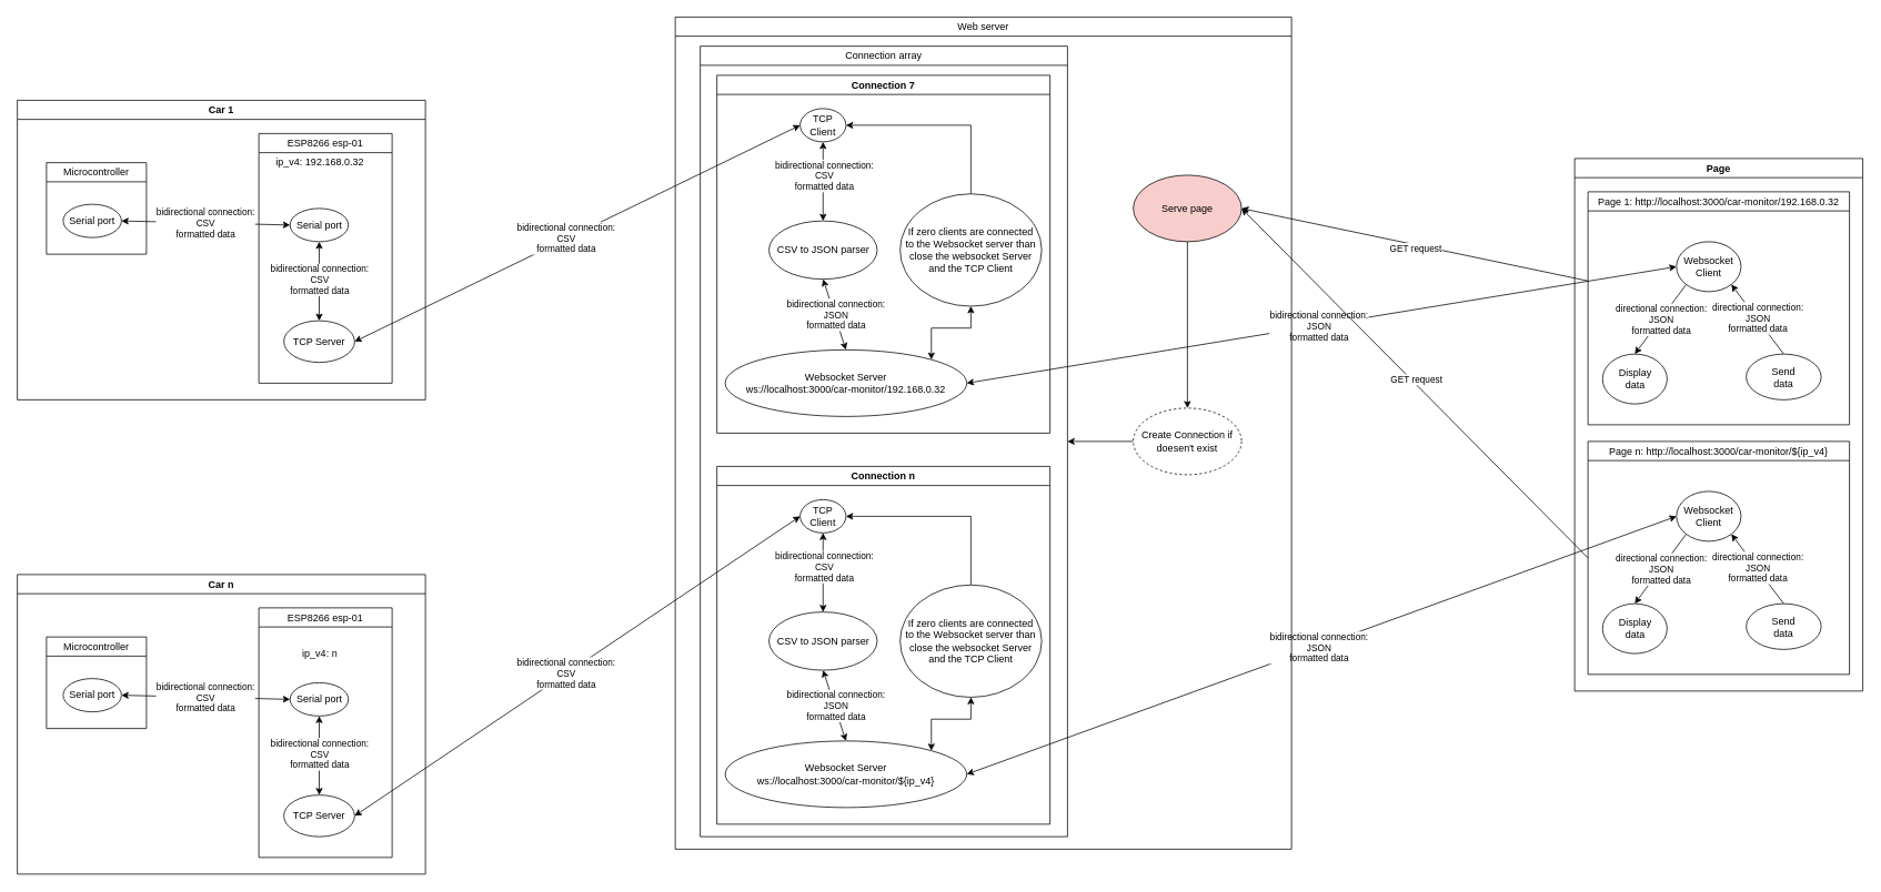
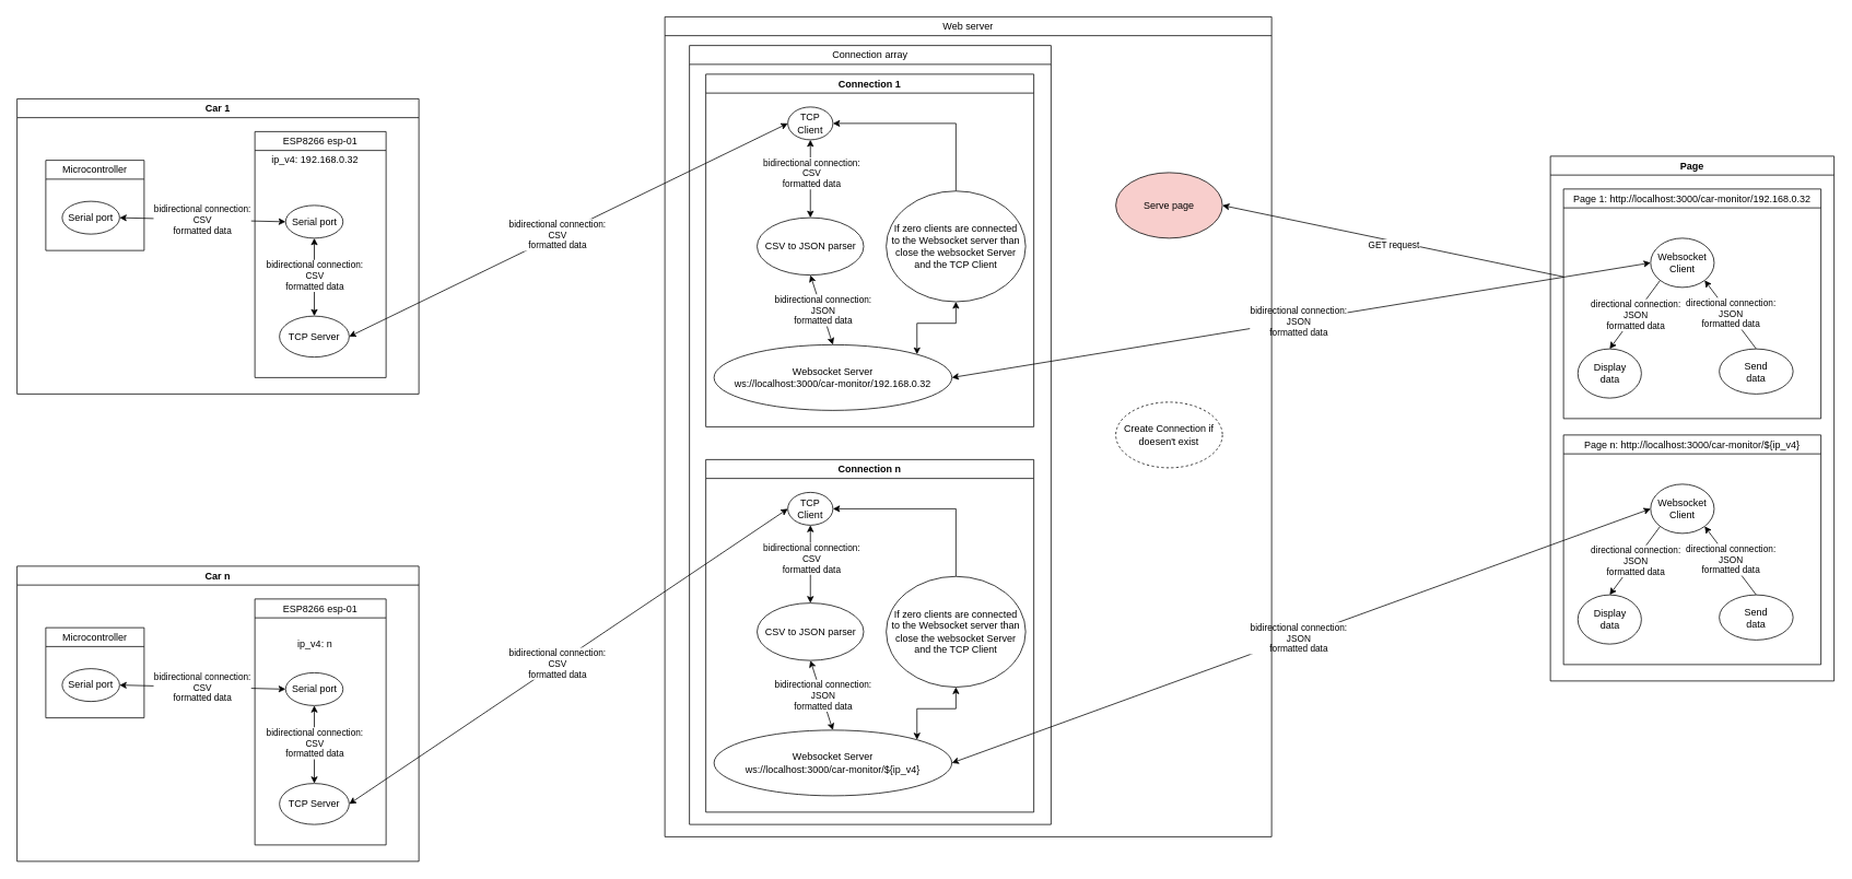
  <mxCell id="0" />
  <mxCell id="1" parent="0" />
  <mxCell id="2" value="" style="endArrow=classic;startArrow=classic;html=1;rounded=0;entryX=1;entryY=0.5;entryDx=0;entryDy=0;exitX=0;exitY=0.5;exitDx=0;exitDy=0;" parent="1" source="41" target="12" edge="1"><mxGeometry width="50" height="50" relative="1" as="geometry"><mxPoint x="693" y="900" as="sourcePoint" /><mxPoint x="567.5" y="1000" as="targetPoint" /></mxGeometry></mxCell>
  <mxCell id="3" value="bidirectional connection:&lt;br&gt;CSV&lt;br&gt;formatted data" style="edgeLabel;html=1;align=center;verticalAlign=middle;resizable=0;points=[];" parent="2" connectable="0" vertex="1"><mxGeometry x="0.05" y="-1" relative="1" as="geometry"><mxPoint as="offset" /></mxGeometry></mxCell>
  <mxCell id="4" value="" style="endArrow=classic;startArrow=classic;html=1;rounded=0;entryX=1;entryY=0.5;entryDx=0;entryDy=0;exitX=0;exitY=0.5;exitDx=0;exitDy=0;" parent="1" source="23" target="43" edge="1"><mxGeometry width="50" height="50" relative="1" as="geometry"><mxPoint x="950" y="590" as="sourcePoint" /><mxPoint x="950" y="540" as="targetPoint" /></mxGeometry></mxCell>
  <mxCell id="5" value="bidirectional connection:&lt;br&gt;JSON&lt;br&gt;formatted data" style="edgeLabel;html=1;align=center;verticalAlign=middle;resizable=0;points=[];" parent="4" connectable="0" vertex="1"><mxGeometry x="0.009" y="1" relative="1" as="geometry"><mxPoint as="offset" /></mxGeometry></mxCell>
  <mxCell id="6" value="" style="endArrow=classic;startArrow=classic;html=1;rounded=0;entryX=1;entryY=0.5;entryDx=0;entryDy=0;exitX=0;exitY=0.5;exitDx=0;exitDy=0;" parent="1" source="52" target="68" edge="1"><mxGeometry width="50" height="50" relative="1" as="geometry"><mxPoint x="993.5" y="170" as="sourcePoint" /><mxPoint x="517.5" y="440" as="targetPoint" /></mxGeometry></mxCell>
  <mxCell id="7" value="bidirectional connection:&lt;br&gt;CSV&lt;br&gt;formatted data" style="edgeLabel;html=1;align=center;verticalAlign=middle;resizable=0;points=[];" parent="6" connectable="0" vertex="1"><mxGeometry x="0.05" y="-1" relative="1" as="geometry"><mxPoint as="offset" /></mxGeometry></mxCell>
  <mxCell id="8" value="" style="endArrow=classic;startArrow=classic;html=1;rounded=0;exitX=0;exitY=0.5;exitDx=0;exitDy=0;entryX=1;entryY=0.5;entryDx=0;entryDy=0;" parent="1" source="31" target="54" edge="1"><mxGeometry width="50" height="50" relative="1" as="geometry"><mxPoint x="1602.25" y="515" as="sourcePoint" /><mxPoint x="1166" y="480" as="targetPoint" /></mxGeometry></mxCell>
  <mxCell id="9" value="bidirectional connection:&lt;br&gt;JSON&lt;br&gt;formatted data" style="edgeLabel;html=1;align=center;verticalAlign=middle;resizable=0;points=[];" parent="8" connectable="0" vertex="1"><mxGeometry x="0.009" y="1" relative="1" as="geometry"><mxPoint as="offset" /></mxGeometry></mxCell>
  <mxCell id="10" value="Car n" style="swimlane;whiteSpace=wrap;html=1;" parent="1" vertex="1"><mxGeometry x="20" y="690" width="490" height="360" as="geometry" /></mxCell>
  <mxCell id="11" value="&lt;span style=&quot;font-weight: 400; text-wrap: nowrap;&quot;&gt;ESP8266 esp-01&lt;/span&gt;" style="swimlane;whiteSpace=wrap;html=1;" parent="10" vertex="1"><mxGeometry x="290" y="40" width="160" height="300" as="geometry" /></mxCell>
  <mxCell id="12" value="TCP Server" style="ellipse;whiteSpace=wrap;html=1;" parent="11" vertex="1"><mxGeometry x="30" y="225" width="85" height="50" as="geometry" /></mxCell>
  <mxCell id="13" value="Serial port" style="ellipse;whiteSpace=wrap;html=1;" parent="11" vertex="1"><mxGeometry x="37.5" y="90" width="70" height="40" as="geometry" /></mxCell>
  <mxCell id="14" value="" style="endArrow=classic;startArrow=classic;html=1;rounded=0;entryX=0.5;entryY=1;entryDx=0;entryDy=0;exitX=0.5;exitY=0;exitDx=0;exitDy=0;" parent="11" source="12" target="13" edge="1"><mxGeometry width="50" height="50" relative="1" as="geometry"><mxPoint x="350" y="-310" as="sourcePoint" /><mxPoint x="220.0" y="-370" as="targetPoint" /></mxGeometry></mxCell>
  <mxCell id="15" value="bidirectional connection:&lt;br&gt;CSV&lt;br&gt;formatted data" style="edgeLabel;html=1;align=center;verticalAlign=middle;resizable=0;points=[];" parent="14" connectable="0" vertex="1"><mxGeometry x="-0.186" y="-1" relative="1" as="geometry"><mxPoint x="-1" y="-11" as="offset" /></mxGeometry></mxCell>
  <mxCell id="16" value="ip_v4: n" style="text;html=1;align=center;verticalAlign=middle;resizable=0;points=[];autosize=1;strokeColor=none;fillColor=none;" parent="11" vertex="1"><mxGeometry x="37.5" y="40" width="70" height="30" as="geometry" /></mxCell>
  <mxCell id="17" value="&lt;span style=&quot;font-weight: 400; text-wrap: nowrap;&quot;&gt;Microcontroller&lt;/span&gt;" style="swimlane;whiteSpace=wrap;html=1;" parent="10" vertex="1"><mxGeometry x="35" y="75" width="120" height="110" as="geometry" /></mxCell>
  <mxCell id="18" value="Serial port" style="ellipse;whiteSpace=wrap;html=1;" parent="17" vertex="1"><mxGeometry x="20" y="50" width="70" height="40" as="geometry" /></mxCell>
  <mxCell id="19" value="" style="endArrow=classic;startArrow=classic;html=1;rounded=0;exitX=0;exitY=0.5;exitDx=0;exitDy=0;entryX=1;entryY=0.5;entryDx=0;entryDy=0;" parent="10" source="13" target="18" edge="1"><mxGeometry width="50" height="50" relative="1" as="geometry"><mxPoint y="230" as="sourcePoint" /><mxPoint x="200" y="200" as="targetPoint" /></mxGeometry></mxCell>
  <mxCell id="20" value="bidirectional connection:&lt;br&gt;CSV&lt;br&gt;formatted data" style="edgeLabel;html=1;align=center;verticalAlign=middle;resizable=0;points=[];" parent="19" connectable="0" vertex="1"><mxGeometry x="0.012" relative="1" as="geometry"><mxPoint as="offset" /></mxGeometry></mxCell>
  <mxCell id="21" value="Page" style="swimlane;whiteSpace=wrap;html=1;" parent="1" vertex="1"><mxGeometry x="1890" y="190" width="346" height="640" as="geometry" /></mxCell>
  <mxCell id="22" value="&lt;span style=&quot;font-weight: 400; text-wrap: nowrap;&quot;&gt;Page n: http://localhost:3000/car-monitor/${ip_v4}&lt;/span&gt;" style="swimlane;whiteSpace=wrap;html=1;" parent="21" vertex="1"><mxGeometry x="16" y="340" width="314" height="280" as="geometry" /></mxCell>
  <mxCell id="23" value="Websocket Client" style="ellipse;whiteSpace=wrap;html=1;" parent="22" vertex="1"><mxGeometry x="106.25" y="60" width="77.5" height="60" as="geometry" /></mxCell>
  <mxCell id="24" value="Display&lt;br&gt;data" style="ellipse;whiteSpace=wrap;html=1;" parent="22" vertex="1"><mxGeometry x="17.5" y="195" width="77.5" height="60" as="geometry" /></mxCell>
  <mxCell id="25" value="Send&lt;div&gt;data&lt;/div&gt;" style="ellipse;whiteSpace=wrap;html=1;" parent="22" vertex="1"><mxGeometry x="190.0" y="195" width="90" height="55" as="geometry" /></mxCell>
  <mxCell id="26" value="" style="endArrow=classic;html=1;rounded=0;entryX=0.5;entryY=0;entryDx=0;entryDy=0;exitX=0;exitY=1;exitDx=0;exitDy=0;" parent="22" source="23" target="24" edge="1"><mxGeometry width="50" height="50" relative="1" as="geometry"><mxPoint x="830.0" y="-165" as="sourcePoint" /><mxPoint x="880.0" y="-215" as="targetPoint" /></mxGeometry></mxCell>
  <mxCell id="27" value="directional connection:&lt;br&gt;JSON&lt;br&gt;formatted data" style="edgeLabel;html=1;align=center;verticalAlign=middle;resizable=0;points=[];" parent="26" connectable="0" vertex="1"><mxGeometry x="0.002" relative="1" as="geometry"><mxPoint as="offset" /></mxGeometry></mxCell>
  <mxCell id="28" value="" style="endArrow=classic;html=1;rounded=0;entryX=1;entryY=1;entryDx=0;entryDy=0;exitX=0.5;exitY=0;exitDx=0;exitDy=0;" parent="22" source="25" target="23" edge="1"><mxGeometry width="50" height="50" relative="1" as="geometry"><mxPoint x="830.0" y="-165" as="sourcePoint" /><mxPoint x="880.0" y="-215" as="targetPoint" /></mxGeometry></mxCell>
  <mxCell id="29" value="directional connection:&lt;br&gt;JSON&lt;br&gt;formatted data" style="edgeLabel;html=1;align=center;verticalAlign=middle;resizable=0;points=[];" parent="28" connectable="0" vertex="1"><mxGeometry x="0.041" relative="1" as="geometry"><mxPoint x="1" as="offset" /></mxGeometry></mxCell>
  <mxCell id="30" value="&lt;span style=&quot;font-weight: 400; text-wrap: nowrap;&quot;&gt;Page 1: http://localhost:3000/car-monitor/192.168.0.32&lt;/span&gt;" style="swimlane;whiteSpace=wrap;html=1;startSize=23;" parent="21" vertex="1"><mxGeometry x="16" y="40" width="314" height="280" as="geometry" /></mxCell>
  <mxCell id="31" value="Websocket Client" style="ellipse;whiteSpace=wrap;html=1;" parent="30" vertex="1"><mxGeometry x="106.25" y="60" width="77.5" height="60" as="geometry" /></mxCell>
  <mxCell id="32" value="Display&lt;br&gt;data" style="ellipse;whiteSpace=wrap;html=1;" parent="30" vertex="1"><mxGeometry x="17.5" y="195" width="77.5" height="60" as="geometry" /></mxCell>
  <mxCell id="33" value="Send&lt;div&gt;data&lt;/div&gt;" style="ellipse;whiteSpace=wrap;html=1;" parent="30" vertex="1"><mxGeometry x="190.0" y="195" width="90" height="55" as="geometry" /></mxCell>
  <mxCell id="34" value="" style="endArrow=classic;html=1;rounded=0;entryX=0.5;entryY=0;entryDx=0;entryDy=0;exitX=0;exitY=1;exitDx=0;exitDy=0;" parent="30" source="31" target="32" edge="1"><mxGeometry width="50" height="50" relative="1" as="geometry"><mxPoint x="830.0" y="-165" as="sourcePoint" /><mxPoint x="880.0" y="-215" as="targetPoint" /></mxGeometry></mxCell>
  <mxCell id="35" value="directional connection:&lt;br&gt;JSON&lt;br&gt;formatted data" style="edgeLabel;html=1;align=center;verticalAlign=middle;resizable=0;points=[];" parent="34" connectable="0" vertex="1"><mxGeometry x="0.002" relative="1" as="geometry"><mxPoint as="offset" /></mxGeometry></mxCell>
  <mxCell id="36" value="" style="endArrow=classic;html=1;rounded=0;entryX=1;entryY=1;entryDx=0;entryDy=0;exitX=0.5;exitY=0;exitDx=0;exitDy=0;" parent="30" source="33" target="31" edge="1"><mxGeometry width="50" height="50" relative="1" as="geometry"><mxPoint x="830.0" y="-165" as="sourcePoint" /><mxPoint x="880.0" y="-215" as="targetPoint" /></mxGeometry></mxCell>
  <mxCell id="37" value="directional connection:&lt;br&gt;JSON&lt;br&gt;formatted data" style="edgeLabel;html=1;align=center;verticalAlign=middle;resizable=0;points=[];" parent="36" connectable="0" vertex="1"><mxGeometry x="0.041" relative="1" as="geometry"><mxPoint x="1" as="offset" /></mxGeometry></mxCell>
  <mxCell id="38" value="&lt;span style=&quot;font-weight: 400; text-wrap: nowrap;&quot;&gt;Web server&lt;/span&gt;" style="swimlane;whiteSpace=wrap;html=1;startSize=23;" parent="1" vertex="1"><mxGeometry x="810" y="20" width="740" height="1000" as="geometry" /></mxCell>
  <mxCell id="39" value="&lt;span style=&quot;font-weight: 400; text-wrap: nowrap;&quot;&gt;Connection array&lt;/span&gt;" style="swimlane;whiteSpace=wrap;html=1;" parent="38" vertex="1"><mxGeometry x="30" y="35" width="441" height="950" as="geometry" /></mxCell>
  <mxCell id="40" value="Connection n" style="swimlane;whiteSpace=wrap;html=1;" parent="39" vertex="1"><mxGeometry x="20" y="505" width="400" height="430" as="geometry" /></mxCell>
  <mxCell id="41" value="TCP Client" style="ellipse;whiteSpace=wrap;html=1;" parent="40" vertex="1"><mxGeometry x="100" y="40" width="55" height="40" as="geometry" /></mxCell>
  <mxCell id="42" value="CSV to JSON parser" style="ellipse;whiteSpace=wrap;html=1;" parent="40" vertex="1"><mxGeometry x="62.5" y="175" width="130" height="70" as="geometry" /></mxCell>
  <mxCell id="43" value="Websocket Server&lt;br&gt;&lt;span style=&quot;text-wrap: nowrap;&quot;&gt;ws://localhost:3000/car-monitor/${&lt;/span&gt;&lt;span style=&quot;text-wrap: nowrap;&quot;&gt;ip_v4&lt;/span&gt;&lt;span style=&quot;text-wrap: nowrap;&quot;&gt;}&lt;/span&gt;" style="ellipse;whiteSpace=wrap;html=1;" parent="40" vertex="1"><mxGeometry x="10" y="330" width="290" height="80" as="geometry" /></mxCell>
  <mxCell id="44" value="" style="endArrow=classic;startArrow=classic;html=1;rounded=0;entryX=0.5;entryY=1;entryDx=0;entryDy=0;exitX=0.5;exitY=0;exitDx=0;exitDy=0;" parent="40" source="42" target="41" edge="1"><mxGeometry width="50" height="50" relative="1" as="geometry"><mxPoint x="-698.5" y="875" as="sourcePoint" /><mxPoint x="-706.5" y="835" as="targetPoint" /></mxGeometry></mxCell>
  <mxCell id="45" value="bidirectional connection:&lt;br&gt;CSV&lt;br&gt;formatted data" style="edgeLabel;html=1;align=center;verticalAlign=middle;resizable=0;points=[];" parent="44" connectable="0" vertex="1"><mxGeometry x="0.161" y="-1" relative="1" as="geometry"><mxPoint as="offset" /></mxGeometry></mxCell>
  <mxCell id="46" value="" style="endArrow=classic;startArrow=classic;html=1;rounded=0;entryX=0.5;entryY=0;entryDx=0;entryDy=0;exitX=0.5;exitY=1;exitDx=0;exitDy=0;" parent="40" source="42" target="43" edge="1"><mxGeometry width="50" height="50" relative="1" as="geometry"><mxPoint x="-128" y="825" as="sourcePoint" /><mxPoint x="-336" y="1070" as="targetPoint" /></mxGeometry></mxCell>
  <mxCell id="47" value="bidirectional connection:&lt;br&gt;JSON&lt;br&gt;formatted data" style="edgeLabel;html=1;align=center;verticalAlign=middle;resizable=0;points=[];" parent="46" connectable="0" vertex="1"><mxGeometry x="0.009" y="1" relative="1" as="geometry"><mxPoint as="offset" /></mxGeometry></mxCell>
  <mxCell id="48" style="edgeStyle=orthogonalEdgeStyle;rounded=0;orthogonalLoop=1;jettySize=auto;html=1;exitX=1;exitY=0;exitDx=0;exitDy=0;entryX=0.5;entryY=1;entryDx=0;entryDy=0;startArrow=classic;startFill=1;" parent="40" source="43" target="50" edge="1"><mxGeometry relative="1" as="geometry"><mxPoint x="294" y="322" as="sourcePoint" /></mxGeometry></mxCell>
  <mxCell id="49" style="edgeStyle=orthogonalEdgeStyle;rounded=0;orthogonalLoop=1;jettySize=auto;html=1;entryX=1;entryY=0.5;entryDx=0;entryDy=0;exitX=0.5;exitY=0;exitDx=0;exitDy=0;" parent="40" source="50" target="41" edge="1"><mxGeometry relative="1" as="geometry"><mxPoint x="220" y="40" as="targetPoint" /></mxGeometry></mxCell>
  <mxCell id="50" value="If zero clients are connected&lt;div&gt;to the Websocket server than close the websocket Server and the TCP Client&lt;/div&gt;" style="ellipse;whiteSpace=wrap;html=1;" parent="40" vertex="1"><mxGeometry x="220" y="142.5" width="170" height="135" as="geometry" /></mxCell>
- <mxCell id="51" value="Connection 7" style="swimlane;whiteSpace=wrap;html=1;" vertex="1" parent="39"><mxGeometry x="20" y="35" width="400" height="430" as="geometry" /></mxCell>
+ <mxCell id="51" value="Connection 1" style="swimlane;whiteSpace=wrap;html=1;" vertex="1" parent="39"><mxGeometry x="20" y="35" width="400" height="430" as="geometry" /></mxCell>
  <mxCell id="52" value="TCP Client" style="ellipse;whiteSpace=wrap;html=1;" vertex="1" parent="51"><mxGeometry x="100" y="40" width="55" height="40" as="geometry" /></mxCell>
  <mxCell id="53" value="CSV to JSON parser" style="ellipse;whiteSpace=wrap;html=1;" vertex="1" parent="51"><mxGeometry x="62.5" y="175" width="130" height="70" as="geometry" /></mxCell>
  <mxCell id="54" value="Websocket Server&lt;br&gt;&lt;span style=&quot;text-wrap: nowrap;&quot;&gt;ws://localhost:3000/car-monitor/&lt;/span&gt;&lt;span style=&quot;text-wrap: nowrap;&quot;&gt;192.168.0.32&lt;/span&gt;" style="ellipse;whiteSpace=wrap;html=1;" vertex="1" parent="51"><mxGeometry x="10" y="330" width="290" height="80" as="geometry" /></mxCell>
  <mxCell id="55" value="" style="endArrow=classic;startArrow=classic;html=1;rounded=0;entryX=0.5;entryY=1;entryDx=0;entryDy=0;exitX=0.5;exitY=0;exitDx=0;exitDy=0;" edge="1" parent="51" source="53" target="52"><mxGeometry width="50" height="50" relative="1" as="geometry"><mxPoint x="-698.5" y="875" as="sourcePoint" /><mxPoint x="-706.5" y="835" as="targetPoint" /></mxGeometry></mxCell>
  <mxCell id="56" value="bidirectional connection:&lt;br&gt;CSV&lt;br&gt;formatted data" style="edgeLabel;html=1;align=center;verticalAlign=middle;resizable=0;points=[];" connectable="0" vertex="1" parent="55"><mxGeometry x="0.161" y="-1" relative="1" as="geometry"><mxPoint as="offset" /></mxGeometry></mxCell>
  <mxCell id="57" value="" style="endArrow=classic;startArrow=classic;html=1;rounded=0;entryX=0.5;entryY=0;entryDx=0;entryDy=0;exitX=0.5;exitY=1;exitDx=0;exitDy=0;" edge="1" parent="51" source="53" target="54"><mxGeometry width="50" height="50" relative="1" as="geometry"><mxPoint x="-128" y="825" as="sourcePoint" /><mxPoint x="-336" y="1070" as="targetPoint" /></mxGeometry></mxCell>
  <mxCell id="58" value="bidirectional connection:&lt;br&gt;JSON&lt;br&gt;formatted data" style="edgeLabel;html=1;align=center;verticalAlign=middle;resizable=0;points=[];" connectable="0" vertex="1" parent="57"><mxGeometry x="0.009" y="1" relative="1" as="geometry"><mxPoint as="offset" /></mxGeometry></mxCell>
  <mxCell id="59" style="edgeStyle=orthogonalEdgeStyle;rounded=0;orthogonalLoop=1;jettySize=auto;html=1;exitX=1;exitY=0;exitDx=0;exitDy=0;entryX=0.5;entryY=1;entryDx=0;entryDy=0;startArrow=classic;startFill=1;" edge="1" parent="51" source="54" target="61"><mxGeometry relative="1" as="geometry"><mxPoint x="294" y="322" as="sourcePoint" /></mxGeometry></mxCell>
  <mxCell id="60" style="edgeStyle=orthogonalEdgeStyle;rounded=0;orthogonalLoop=1;jettySize=auto;html=1;entryX=1;entryY=0.5;entryDx=0;entryDy=0;exitX=0.5;exitY=0;exitDx=0;exitDy=0;" edge="1" parent="51" source="61" target="52"><mxGeometry relative="1" as="geometry"><mxPoint x="220" y="40" as="targetPoint" /></mxGeometry></mxCell>
  <mxCell id="61" value="If zero clients are connected&lt;div&gt;to the Websocket server than close the websocket Server and the TCP Client&lt;/div&gt;" style="ellipse;whiteSpace=wrap;html=1;" vertex="1" parent="51"><mxGeometry x="220" y="142.5" width="170" height="135" as="geometry" /></mxCell>
- <mxCell id="62" style="rounded=0;orthogonalLoop=1;jettySize=auto;html=1;entryX=1;entryY=0.5;entryDx=0;entryDy=0;" parent="38" source="63" target="39" edge="1"><mxGeometry relative="1" as="geometry" /></mxCell>
  <mxCell id="63" value="Create Connection if doesen't exist" style="ellipse;whiteSpace=wrap;html=1;dashed=1;" parent="38" vertex="1"><mxGeometry x="550" y="470" width="130" height="80" as="geometry" /></mxCell>
- <mxCell id="64" style="rounded=0;orthogonalLoop=1;jettySize=auto;html=1;entryX=0.5;entryY=0;entryDx=0;entryDy=0;" parent="38" source="65" target="63" edge="1"><mxGeometry relative="1" as="geometry" /></mxCell>
  <mxCell id="65" value="Serve page" style="ellipse;whiteSpace=wrap;html=1;fillColor=#f8cecc;" parent="38" vertex="1"><mxGeometry x="550" y="190" width="130" height="80" as="geometry" /></mxCell>
  <mxCell id="66" value="Car 1" style="swimlane;whiteSpace=wrap;html=1;" parent="1" vertex="1"><mxGeometry x="20" y="120" width="490" height="360" as="geometry" /></mxCell>
  <mxCell id="67" value="&lt;span style=&quot;font-weight: 400; text-wrap: nowrap;&quot;&gt;ESP8266 esp-01&lt;/span&gt;" style="swimlane;whiteSpace=wrap;html=1;" parent="66" vertex="1"><mxGeometry x="290" y="40" width="160" height="300" as="geometry" /></mxCell>
  <mxCell id="68" value="TCP Server" style="ellipse;whiteSpace=wrap;html=1;" parent="67" vertex="1"><mxGeometry x="30" y="225" width="85" height="50" as="geometry" /></mxCell>
  <mxCell id="69" value="Serial port" style="ellipse;whiteSpace=wrap;html=1;" parent="67" vertex="1"><mxGeometry x="37.5" y="90" width="70" height="40" as="geometry" /></mxCell>
  <mxCell id="70" value="" style="endArrow=classic;startArrow=classic;html=1;rounded=0;entryX=0.5;entryY=1;entryDx=0;entryDy=0;exitX=0.5;exitY=0;exitDx=0;exitDy=0;" parent="67" source="68" target="69" edge="1"><mxGeometry width="50" height="50" relative="1" as="geometry"><mxPoint x="350" y="-310" as="sourcePoint" /><mxPoint x="220.0" y="-370" as="targetPoint" /></mxGeometry></mxCell>
  <mxCell id="71" value="bidirectional connection:&lt;br&gt;CSV&lt;br&gt;formatted data" style="edgeLabel;html=1;align=center;verticalAlign=middle;resizable=0;points=[];" parent="70" connectable="0" vertex="1"><mxGeometry x="-0.186" y="-1" relative="1" as="geometry"><mxPoint x="-1" y="-11" as="offset" /></mxGeometry></mxCell>
  <mxCell id="72" value="ip_v4: 192.168.0.32" style="text;html=1;align=center;verticalAlign=middle;resizable=0;points=[];autosize=1;strokeColor=none;fillColor=none;" parent="67" vertex="1"><mxGeometry x="7.5" y="20" width="130" height="30" as="geometry" /></mxCell>
  <mxCell id="73" value="&lt;span style=&quot;font-weight: 400; text-wrap: nowrap;&quot;&gt;Microcontroller&lt;/span&gt;" style="swimlane;whiteSpace=wrap;html=1;" parent="66" vertex="1"><mxGeometry x="35" y="75" width="120" height="110" as="geometry" /></mxCell>
  <mxCell id="74" value="Serial port" style="ellipse;whiteSpace=wrap;html=1;" parent="73" vertex="1"><mxGeometry x="20" y="50" width="70" height="40" as="geometry" /></mxCell>
  <mxCell id="75" value="" style="endArrow=classic;startArrow=classic;html=1;rounded=0;exitX=0;exitY=0.5;exitDx=0;exitDy=0;entryX=1;entryY=0.5;entryDx=0;entryDy=0;" parent="66" source="69" target="74" edge="1"><mxGeometry width="50" height="50" relative="1" as="geometry"><mxPoint y="230" as="sourcePoint" /><mxPoint x="200" y="200" as="targetPoint" /></mxGeometry></mxCell>
  <mxCell id="76" value="bidirectional connection:&lt;br&gt;CSV&lt;br&gt;formatted data" style="edgeLabel;html=1;align=center;verticalAlign=middle;resizable=0;points=[];" parent="75" connectable="0" vertex="1"><mxGeometry x="0.012" relative="1" as="geometry"><mxPoint as="offset" /></mxGeometry></mxCell>
  <mxCell id="77" style="rounded=0;orthogonalLoop=1;jettySize=auto;html=1;entryX=1;entryY=0.5;entryDx=0;entryDy=0;" parent="1" source="30" target="65" edge="1"><mxGeometry relative="1" as="geometry" /></mxCell>
  <mxCell id="78" value="GET request" style="edgeLabel;html=1;align=center;verticalAlign=middle;resizable=0;points=[];" parent="77" connectable="0" vertex="1"><mxGeometry x="-0.009" y="4" relative="1" as="geometry"><mxPoint as="offset" /></mxGeometry></mxCell>
- <mxCell id="79" style="rounded=0;orthogonalLoop=1;jettySize=auto;html=1;exitX=0;exitY=0.5;exitDx=0;exitDy=0;entryX=1;entryY=0.5;entryDx=0;entryDy=0;" parent="1" source="22" target="65" edge="1"><mxGeometry relative="1" as="geometry" /></mxCell>
- <mxCell id="80" value="GET request" style="edgeLabel;html=1;align=center;verticalAlign=middle;resizable=0;points=[];" parent="79" connectable="0" vertex="1"><mxGeometry x="0.007" y="-4" relative="1" as="geometry"><mxPoint as="offset" /></mxGeometry></mxCell>
